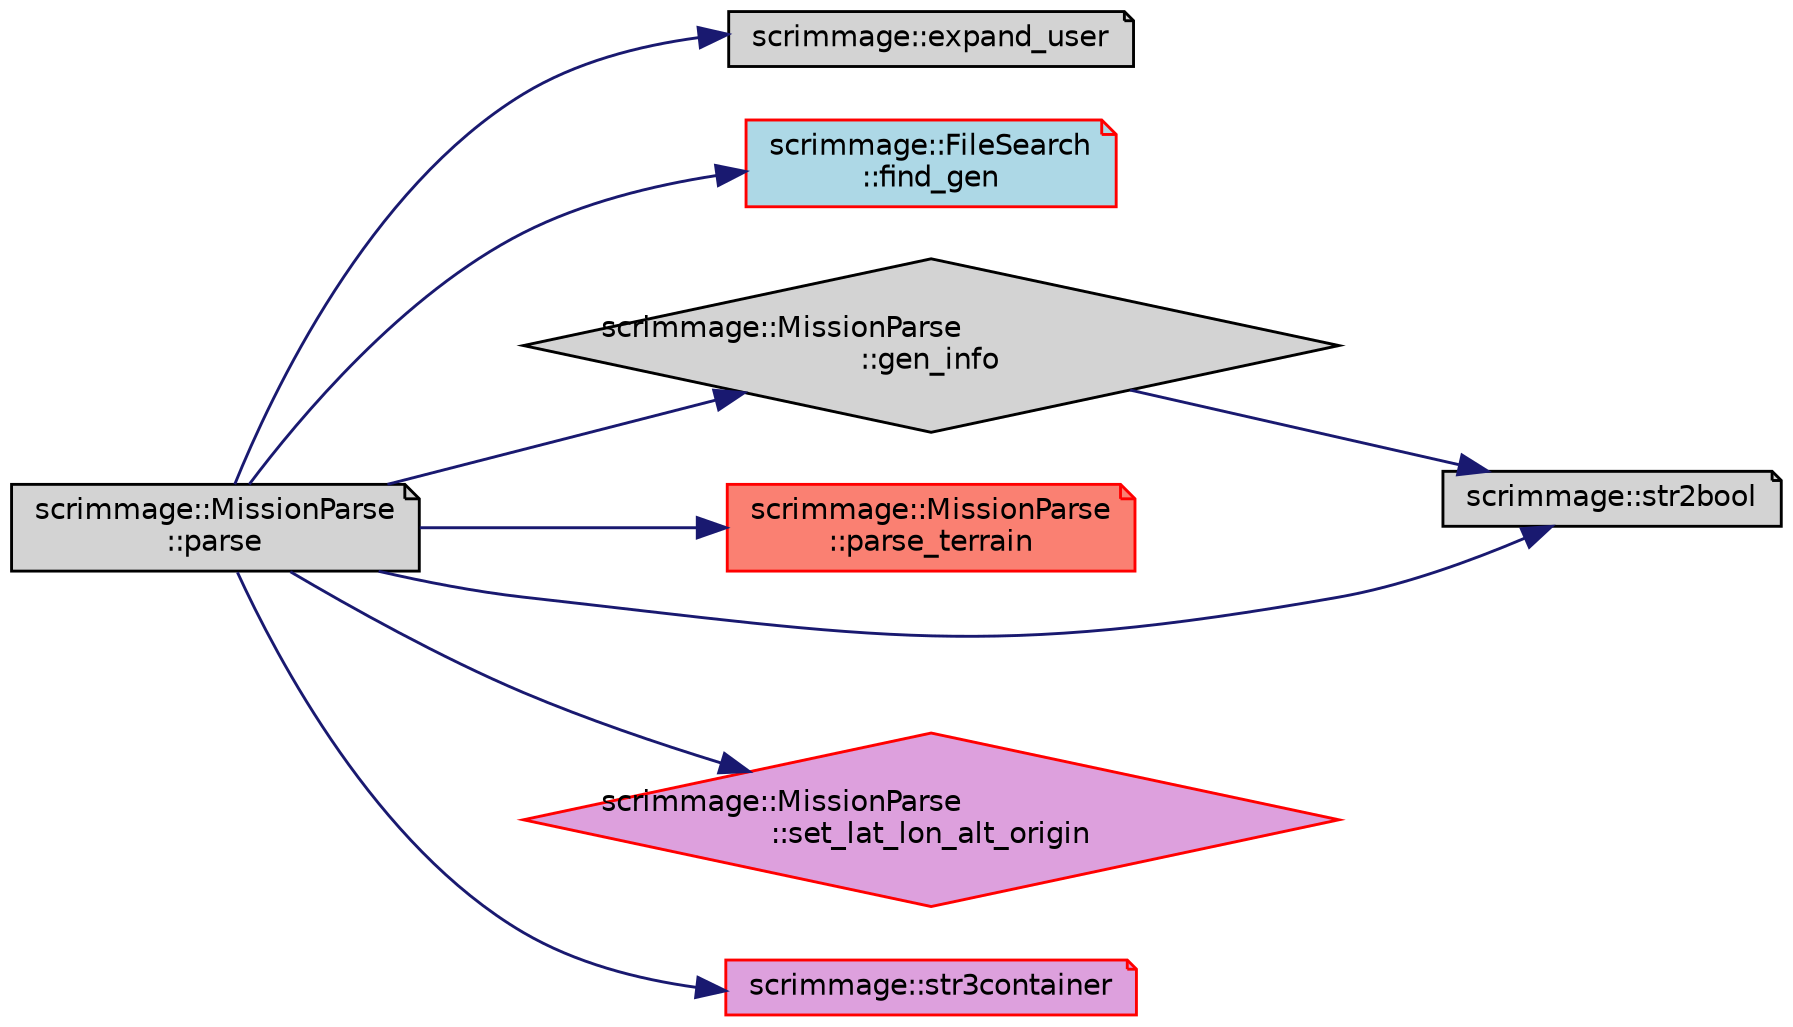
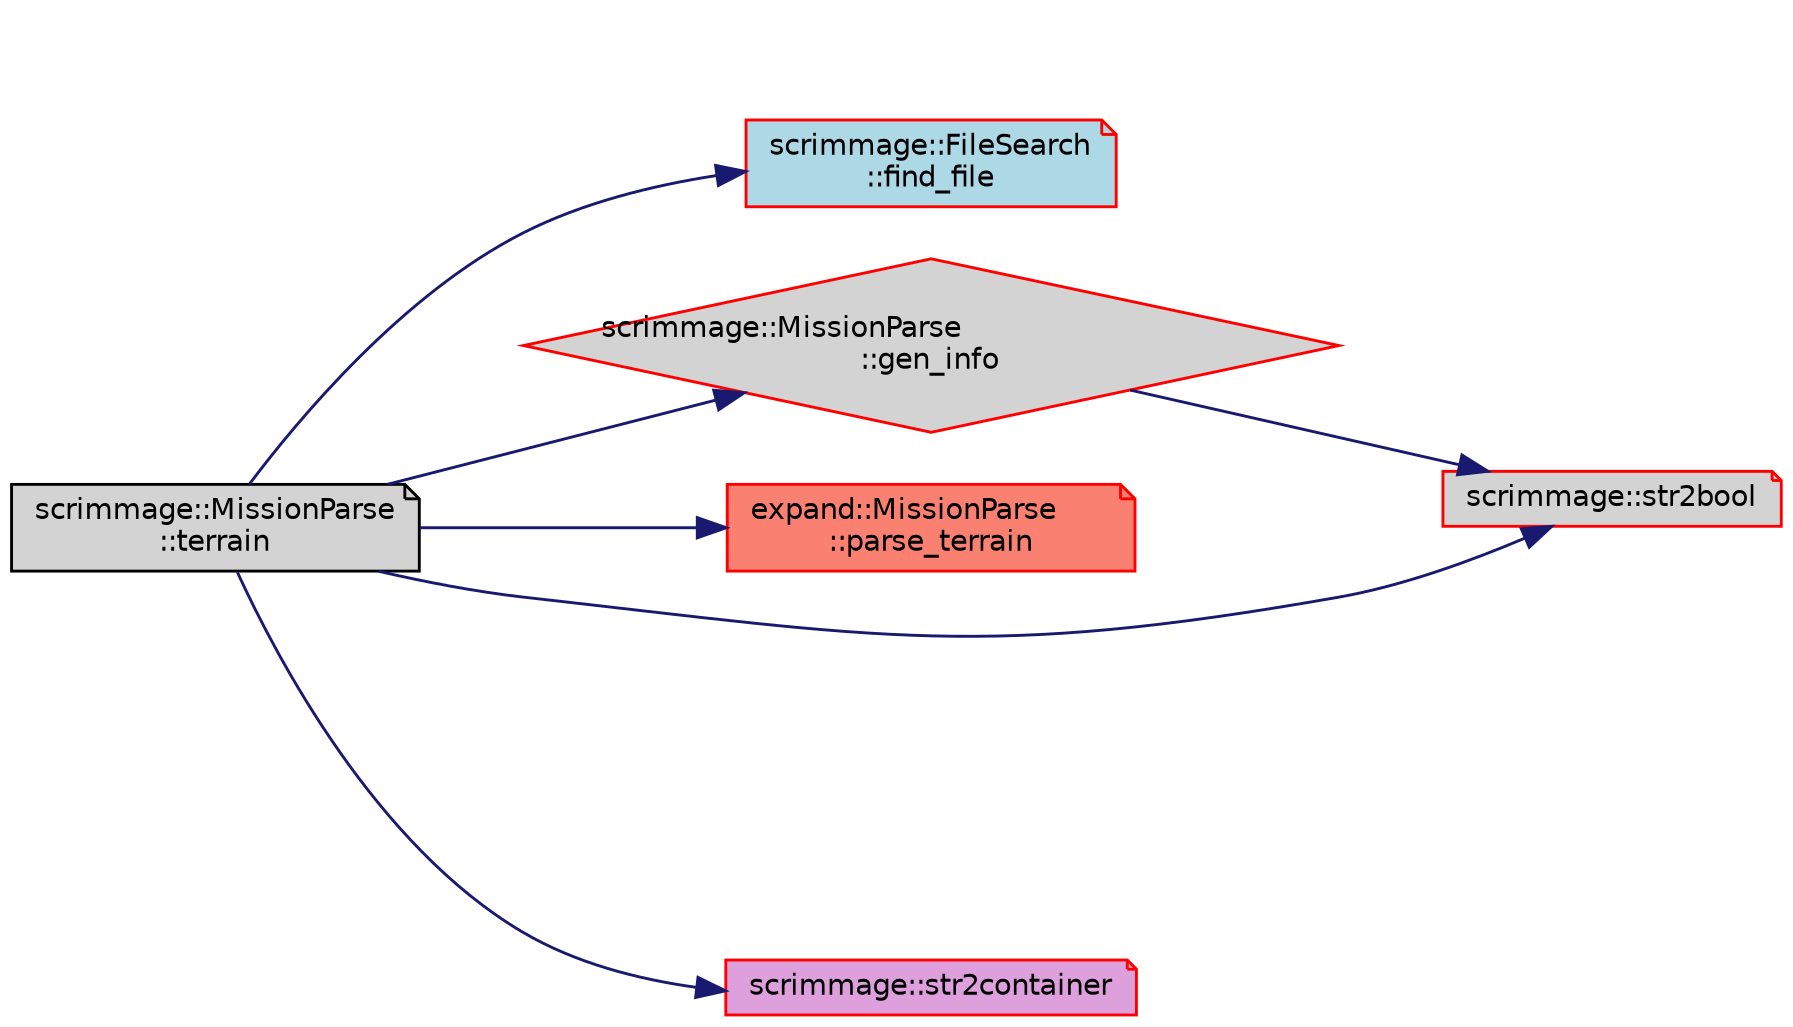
  digraph {
    rankdir=LR
    node [color=red fillcolor=lightgrey fontname=Helvetica fontsize=10 shape=note style=filled]
    edge [color=midnightblue fontname=Helvetica fontsize=10 labelfontname=Helvetica labelfontsize=10 style=solid]
-   n1 [color=black fontcolor=black height=0.2 label="scrimmage::MissionParse\l::parse" width=0.4]
-   n2 [color=black height=0.2 label="scrimmage::expand_user" width=0.4]
-   n3 [fillcolor=lightblue height=0.2 label="scrimmage::FileSearch\l::find_gen" width=0.4]
-   n4 [color=black height=0.2 label="scrimmage::MissionParse\l::gen_info" shape=diamond width=0.4]
-   n5 [fillcolor=salmon height=0.2 label="scrimmage::MissionParse\l::parse_terrain" width=0.4]
-   n6 [color=black height=0.2 label="scrimmage::str2bool" width=0.4]
-   n7 [fillcolor=plum height=0.2 label="scrimmage::MissionParse\l::set_lat_lon_alt_origin" shape=diamond width=0.4]
-   n8 [fillcolor=plum height=0.2 label="scrimmage::str3container" width=0.4]
-   n1 -> n2
+   n1 [color=black fontcolor=black height=0.2 label="scrimmage::MissionParse\l::terrain" width=0.4]
+   n3 [fillcolor=lightblue height=0.2 label="scrimmage::FileSearch\l::find_file" width=0.4]
+   n4 [height=0.2 label="scrimmage::MissionParse\l::gen_info" shape=diamond width=0.4]
+   n5 [fillcolor=salmon height=0.2 label="expand::MissionParse\l::parse_terrain" width=0.4]
+   n6 [height=0.2 label="scrimmage::str2bool" width=0.4]
+   n8 [fillcolor=plum height=0.2 label="scrimmage::str2container" width=0.4]
    n1 -> n3
    n1 -> n4
    n1 -> n5
    n1 -> n6
-   n1 -> n7
    n1 -> n8
    n4 -> n6
  }
